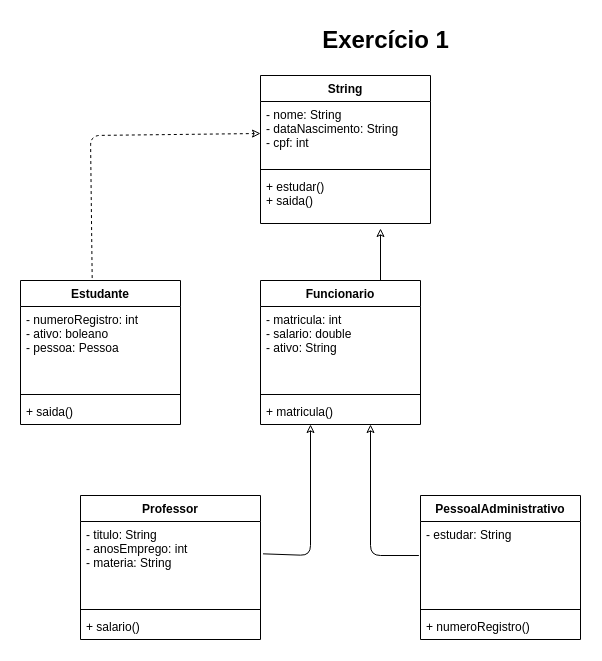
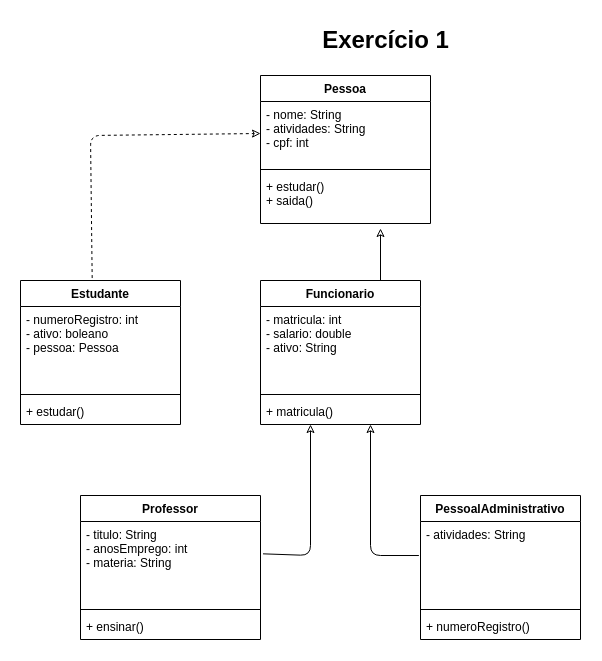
  <mxCell id="0" />
  <mxCell id="1" parent="0" />
  <mxCell id="2" value="Exercício 1" style="text;strokeColor=none;fillColor=none;html=1;fontSize=24;fontStyle=1;verticalAlign=middle;align=center;" vertex="1" parent="1"><mxGeometry x="335" y="20" width="100" height="40" as="geometry" /></mxCell>
  <mxCell id="3" value="Estudante" style="swimlane;fontStyle=1;align=center;verticalAlign=top;childLayout=stackLayout;horizontal=1;startSize=26;horizontalStack=0;resizeParent=1;resizeParentMax=0;resizeLast=0;collapsible=1;marginBottom=0;" vertex="1" parent="1"><mxGeometry x="20" y="280" width="160" height="144" as="geometry" /></mxCell>
  <mxCell id="4" value="- numeroRegistro: int&#10;- ativo: boleano&#10;- pessoa: Pessoa" style="text;strokeColor=none;fillColor=none;align=left;verticalAlign=top;spacingLeft=4;spacingRight=4;overflow=hidden;rotatable=0;points=[[0,0.5],[1,0.5]];portConstraint=eastwest;" vertex="1" parent="3"><mxGeometry y="26" width="160" height="84" as="geometry" /></mxCell>
  <mxCell id="5" value="" style="line;strokeWidth=1;fillColor=none;align=left;verticalAlign=middle;spacingTop=-1;spacingLeft=3;spacingRight=3;rotatable=0;labelPosition=right;points=[];portConstraint=eastwest;" vertex="1" parent="3"><mxGeometry y="110" width="160" height="8" as="geometry" /></mxCell>
- <mxCell id="6" value="+ saida()" style="text;strokeColor=none;fillColor=none;align=left;verticalAlign=top;spacingLeft=4;spacingRight=4;overflow=hidden;rotatable=0;points=[[0,0.5],[1,0.5]];portConstraint=eastwest;" vertex="1" parent="3"><mxGeometry y="118" width="160" height="26" as="geometry" /></mxCell>
+ <mxCell id="6" value="+ estudar()" style="text;strokeColor=none;fillColor=none;align=left;verticalAlign=top;spacingLeft=4;spacingRight=4;overflow=hidden;rotatable=0;points=[[0,0.5],[1,0.5]];portConstraint=eastwest;" vertex="1" parent="3"><mxGeometry y="118" width="160" height="26" as="geometry" /></mxCell>
  <mxCell id="7" value="Professor" style="swimlane;fontStyle=1;align=center;verticalAlign=top;childLayout=stackLayout;horizontal=1;startSize=26;horizontalStack=0;resizeParent=1;resizeParentMax=0;resizeLast=0;collapsible=1;marginBottom=0;" vertex="1" parent="1"><mxGeometry x="80" y="495" width="180" height="144" as="geometry" /></mxCell>
  <mxCell id="8" value="- titulo: String&#10;- anosEmprego: int&#10;- materia: String&#10;" style="text;strokeColor=none;fillColor=none;align=left;verticalAlign=top;spacingLeft=4;spacingRight=4;overflow=hidden;rotatable=0;points=[[0,0.5],[1,0.5]];portConstraint=eastwest;" vertex="1" parent="7"><mxGeometry y="26" width="180" height="84" as="geometry" /></mxCell>
  <mxCell id="9" value="" style="line;strokeWidth=1;fillColor=none;align=left;verticalAlign=middle;spacingTop=-1;spacingLeft=3;spacingRight=3;rotatable=0;labelPosition=right;points=[];portConstraint=eastwest;" vertex="1" parent="7"><mxGeometry y="110" width="180" height="8" as="geometry" /></mxCell>
- <mxCell id="10" value="+ salario()" style="text;strokeColor=none;fillColor=none;align=left;verticalAlign=top;spacingLeft=4;spacingRight=4;overflow=hidden;rotatable=0;points=[[0,0.5],[1,0.5]];portConstraint=eastwest;" vertex="1" parent="7"><mxGeometry y="118" width="180" height="26" as="geometry" /></mxCell>
+ <mxCell id="10" value="+ ensinar()" style="text;strokeColor=none;fillColor=none;align=left;verticalAlign=top;spacingLeft=4;spacingRight=4;overflow=hidden;rotatable=0;points=[[0,0.5],[1,0.5]];portConstraint=eastwest;" vertex="1" parent="7"><mxGeometry y="118" width="180" height="26" as="geometry" /></mxCell>
  <mxCell id="11" value="" style="html=1;verticalAlign=bottom;endArrow=classic;endFill=0;entryX=1.014;entryY=0.385;entryDx=0;entryDy=0;entryPerimeter=0;exitX=1.014;exitY=0.385;exitDx=0;exitDy=0;exitPerimeter=0;" edge="1" parent="7" source="8"><mxGeometry width="80" relative="1" as="geometry"><mxPoint x="230" y="140" as="sourcePoint" /><mxPoint x="230" y="-71" as="targetPoint" /><Array as="points"><mxPoint x="230" y="60" /></Array></mxGeometry></mxCell>
  <mxCell id="12" value="PessoalAdministrativo" style="swimlane;fontStyle=1;align=center;verticalAlign=top;childLayout=stackLayout;horizontal=1;startSize=26;horizontalStack=0;resizeParent=1;resizeParentMax=0;resizeLast=0;collapsible=1;marginBottom=0;" vertex="1" parent="1"><mxGeometry x="420" y="495" width="160" height="144" as="geometry"><mxRectangle x="680" y="480" width="160" height="26" as="alternateBounds" /></mxGeometry></mxCell>
- <mxCell id="13" value="- estudar: String" style="text;strokeColor=none;fillColor=none;align=left;verticalAlign=top;spacingLeft=4;spacingRight=4;overflow=hidden;rotatable=0;points=[[0,0.5],[1,0.5]];portConstraint=eastwest;" vertex="1" parent="12"><mxGeometry y="26" width="160" height="84" as="geometry" /></mxCell>
+ <mxCell id="13" value="- atividades: String" style="text;strokeColor=none;fillColor=none;align=left;verticalAlign=top;spacingLeft=4;spacingRight=4;overflow=hidden;rotatable=0;points=[[0,0.5],[1,0.5]];portConstraint=eastwest;" vertex="1" parent="12"><mxGeometry y="26" width="160" height="84" as="geometry" /></mxCell>
  <mxCell id="14" value="" style="line;strokeWidth=1;fillColor=none;align=left;verticalAlign=middle;spacingTop=-1;spacingLeft=3;spacingRight=3;rotatable=0;labelPosition=right;points=[];portConstraint=eastwest;" vertex="1" parent="12"><mxGeometry y="110" width="160" height="8" as="geometry" /></mxCell>
  <mxCell id="15" value="+ numeroRegistro()" style="text;strokeColor=none;fillColor=none;align=left;verticalAlign=top;spacingLeft=4;spacingRight=4;overflow=hidden;rotatable=0;points=[[0,0.5],[1,0.5]];portConstraint=eastwest;" vertex="1" parent="12"><mxGeometry y="118" width="160" height="26" as="geometry" /></mxCell>
  <mxCell id="16" value="" style="html=1;verticalAlign=bottom;endArrow=classic;endFill=0;entryX=-0.01;entryY=0.405;entryDx=0;entryDy=0;entryPerimeter=0;exitX=-0.01;exitY=0.405;exitDx=0;exitDy=0;exitPerimeter=0;" edge="1" parent="12" source="13"><mxGeometry width="80" relative="1" as="geometry"><mxPoint x="-50" y="140" as="sourcePoint" /><mxPoint x="-50" y="-71" as="targetPoint" /><Array as="points"><mxPoint x="-50" y="60" /></Array></mxGeometry></mxCell>
- <mxCell id="17" value="String" style="swimlane;fontStyle=1;align=center;verticalAlign=top;childLayout=stackLayout;horizontal=1;startSize=26;horizontalStack=0;resizeParent=1;resizeParentMax=0;resizeLast=0;collapsible=1;marginBottom=0;" vertex="1" parent="1"><mxGeometry x="260" y="75" width="170" height="148" as="geometry" /></mxCell>
- <mxCell id="18" value="- nome: String&#10;- dataNascimento: String&#10;- cpf: int&#10;" style="text;strokeColor=none;fillColor=none;align=left;verticalAlign=top;spacingLeft=4;spacingRight=4;overflow=hidden;rotatable=0;points=[[0,0.5],[1,0.5]];portConstraint=eastwest;" vertex="1" parent="17"><mxGeometry y="26" width="170" height="64" as="geometry" /></mxCell>
+ <mxCell id="17" value="Pessoa" style="swimlane;fontStyle=1;align=center;verticalAlign=top;childLayout=stackLayout;horizontal=1;startSize=26;horizontalStack=0;resizeParent=1;resizeParentMax=0;resizeLast=0;collapsible=1;marginBottom=0;" vertex="1" parent="1"><mxGeometry x="260" y="75" width="170" height="148" as="geometry" /></mxCell>
+ <mxCell id="18" value="- nome: String&#10;- atividades: String&#10;- cpf: int&#10;" style="text;strokeColor=none;fillColor=none;align=left;verticalAlign=top;spacingLeft=4;spacingRight=4;overflow=hidden;rotatable=0;points=[[0,0.5],[1,0.5]];portConstraint=eastwest;" vertex="1" parent="17"><mxGeometry y="26" width="170" height="64" as="geometry" /></mxCell>
  <mxCell id="19" value="" style="line;strokeWidth=1;fillColor=none;align=left;verticalAlign=middle;spacingTop=-1;spacingLeft=3;spacingRight=3;rotatable=0;labelPosition=right;points=[];portConstraint=eastwest;" vertex="1" parent="17"><mxGeometry y="90" width="170" height="8" as="geometry" /></mxCell>
  <mxCell id="20" value="+ estudar()&#10;+ saida()" style="text;strokeColor=none;fillColor=none;align=left;verticalAlign=top;spacingLeft=4;spacingRight=4;overflow=hidden;rotatable=0;points=[[0,0.5],[1,0.5]];portConstraint=eastwest;" vertex="1" parent="17"><mxGeometry y="98" width="170" height="50" as="geometry" /></mxCell>
  <mxCell id="21" value="Funcionario" style="swimlane;fontStyle=1;align=center;verticalAlign=top;childLayout=stackLayout;horizontal=1;startSize=26;horizontalStack=0;resizeParent=1;resizeParentMax=0;resizeLast=0;collapsible=1;marginBottom=0;" vertex="1" parent="1"><mxGeometry x="260" y="280" width="160" height="144" as="geometry" /></mxCell>
  <mxCell id="22" value="- matricula: int&#10;- salario: double&#10;- ativo: String" style="text;strokeColor=none;fillColor=none;align=left;verticalAlign=top;spacingLeft=4;spacingRight=4;overflow=hidden;rotatable=0;points=[[0,0.5],[1,0.5]];portConstraint=eastwest;" vertex="1" parent="21"><mxGeometry y="26" width="160" height="84" as="geometry" /></mxCell>
  <mxCell id="23" value="" style="line;strokeWidth=1;fillColor=none;align=left;verticalAlign=middle;spacingTop=-1;spacingLeft=3;spacingRight=3;rotatable=0;labelPosition=right;points=[];portConstraint=eastwest;" vertex="1" parent="21"><mxGeometry y="110" width="160" height="8" as="geometry" /></mxCell>
  <mxCell id="24" value="+ matricula()" style="text;strokeColor=none;fillColor=none;align=left;verticalAlign=top;spacingLeft=4;spacingRight=4;overflow=hidden;rotatable=0;points=[[0,0.5],[1,0.5]];portConstraint=eastwest;" vertex="1" parent="21"><mxGeometry y="118" width="160" height="26" as="geometry" /></mxCell>
  <mxCell id="25" value="" style="html=1;verticalAlign=bottom;endArrow=classic;exitX=0.448;exitY=-0.017;exitDx=0;exitDy=0;entryX=0;entryY=0.5;entryDx=0;entryDy=0;endFill=0;exitPerimeter=0;dashed=1;" edge="1" parent="1" source="3" target="18"><mxGeometry width="80" relative="1" as="geometry"><mxPoint x="-60" y="135" as="sourcePoint" /><mxPoint x="160" y="135" as="targetPoint" /><Array as="points"><mxPoint x="90" y="135" /></Array></mxGeometry></mxCell>
  <mxCell id="26" value="" style="html=1;verticalAlign=bottom;endArrow=classic;endFill=0;" edge="1" parent="1"><mxGeometry width="80" relative="1" as="geometry"><mxPoint x="380" y="280" as="sourcePoint" /><mxPoint x="380" y="228" as="targetPoint" /><Array as="points" /></mxGeometry></mxCell>
